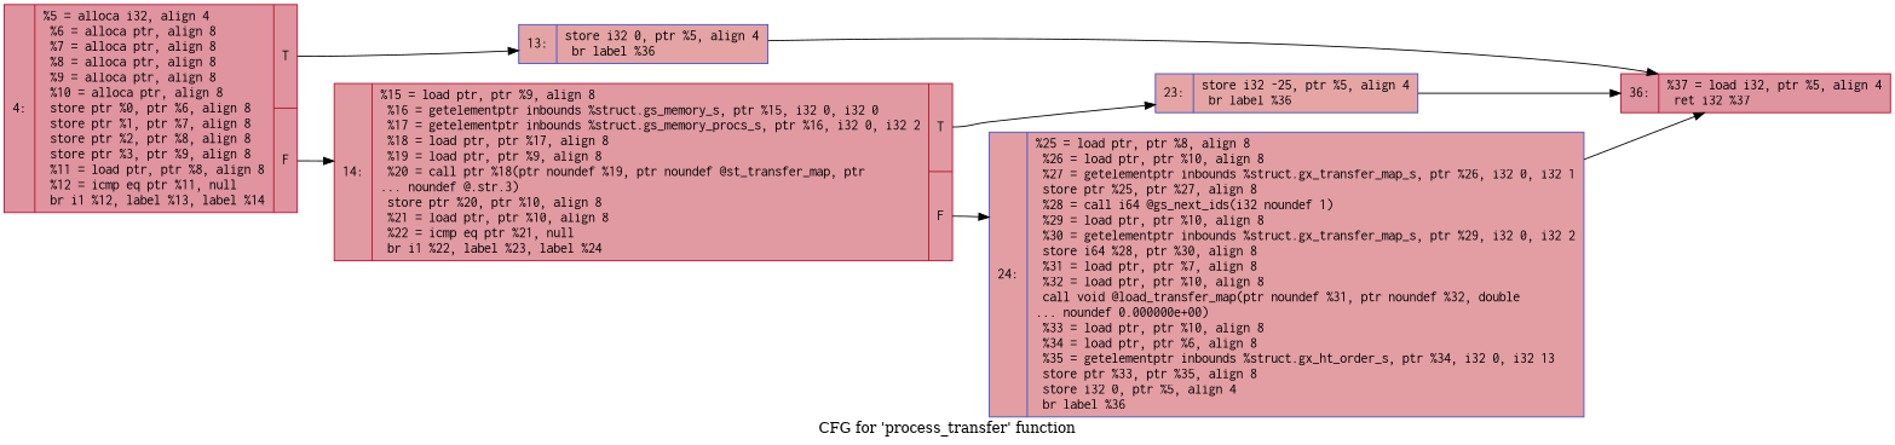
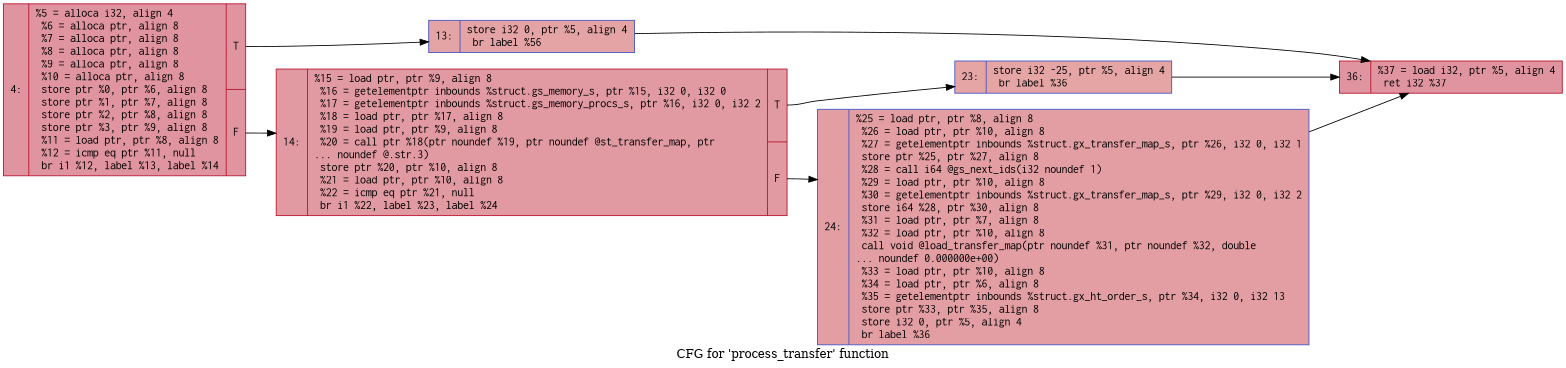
  digraph {
    label="CFG for 'process_transfer' function"
    rankdir=LR
    node [color="#b70d28ff" fillcolor="#b70d2870" fontname=Courier shape=record style=filled]
    n1 [label="{4:\l|  %5 = alloca i32, align 4\l  %6 = alloca ptr, align 8\l  %7 = alloca ptr, align 8\l  %8 = alloca ptr, align 8\l  %9 = alloca ptr, align 8\l  %10 = alloca ptr, align 8\l  store ptr %0, ptr %6, align 8\l  store ptr %1, ptr %7, align 8\l  store ptr %2, ptr %8, align 8\l  store ptr %3, ptr %9, align 8\l  %11 = load ptr, ptr %8, align 8\l  %12 = icmp eq ptr %11, null\l  br i1 %12, label %13, label %14\l|{<s0>T|<s1>F}}"]
-   n2 [color="#3d50c3ff" fillcolor="#c32e3170" label="{13:\l|  store i32 0, ptr %5, align 4\l  br label %36\l}"]
+   n2 [color="#3d50c3ff" fillcolor="#c32e3170" label="{13:\l|  store i32 0, ptr %5, align 4\l  br label %56\l}"]
    n3 [fillcolor="#bb1b2c70" label="{14:\l|  %15 = load ptr, ptr %9, align 8\l  %16 = getelementptr inbounds %struct.gs_memory_s, ptr %15, i32 0, i32 0\l  %17 = getelementptr inbounds %struct.gs_memory_procs_s, ptr %16, i32 0, i32 2\l  %18 = load ptr, ptr %17, align 8\l  %19 = load ptr, ptr %9, align 8\l  %20 = call ptr %18(ptr noundef %19, ptr noundef @st_transfer_map, ptr\l... noundef @.str.3)\l  store ptr %20, ptr %10, align 8\l  %21 = load ptr, ptr %10, align 8\l  %22 = icmp eq ptr %21, null\l  br i1 %22, label %23, label %24\l|{<s0>T|<s1>F}}"]
    n4 [label="{36:\l|  %37 = load i32, ptr %5, align 4\l  ret i32 %37\l}"]
    n5 [color="#3d50c3ff" fillcolor="#c5333470" label="{23:\l|  store i32 -25, ptr %5, align 4\l  br label %36\l}"]
    n6 [color="#3d50c3ff" fillcolor="#be242e70" label="{24:\l|  %25 = load ptr, ptr %8, align 8\l  %26 = load ptr, ptr %10, align 8\l  %27 = getelementptr inbounds %struct.gx_transfer_map_s, ptr %26, i32 0, i32 1\l  store ptr %25, ptr %27, align 8\l  %28 = call i64 @gs_next_ids(i32 noundef 1)\l  %29 = load ptr, ptr %10, align 8\l  %30 = getelementptr inbounds %struct.gx_transfer_map_s, ptr %29, i32 0, i32 2\l  store i64 %28, ptr %30, align 8\l  %31 = load ptr, ptr %7, align 8\l  %32 = load ptr, ptr %10, align 8\l  call void @load_transfer_map(ptr noundef %31, ptr noundef %32, double\l... noundef 0.000000e+00)\l  %33 = load ptr, ptr %10, align 8\l  %34 = load ptr, ptr %6, align 8\l  %35 = getelementptr inbounds %struct.gx_ht_order_s, ptr %34, i32 0, i32 13\l  store ptr %33, ptr %35, align 8\l  store i32 0, ptr %5, align 4\l  br label %36\l}"]
    n1 -> n2 [tailport=s0]
    n1 -> n3 [tailport=s1]
    n2 -> n4
    n3 -> n5 [tailport=s0]
    n3 -> n6 [tailport=s1]
    n5 -> n4
    n6 -> n4
  }
